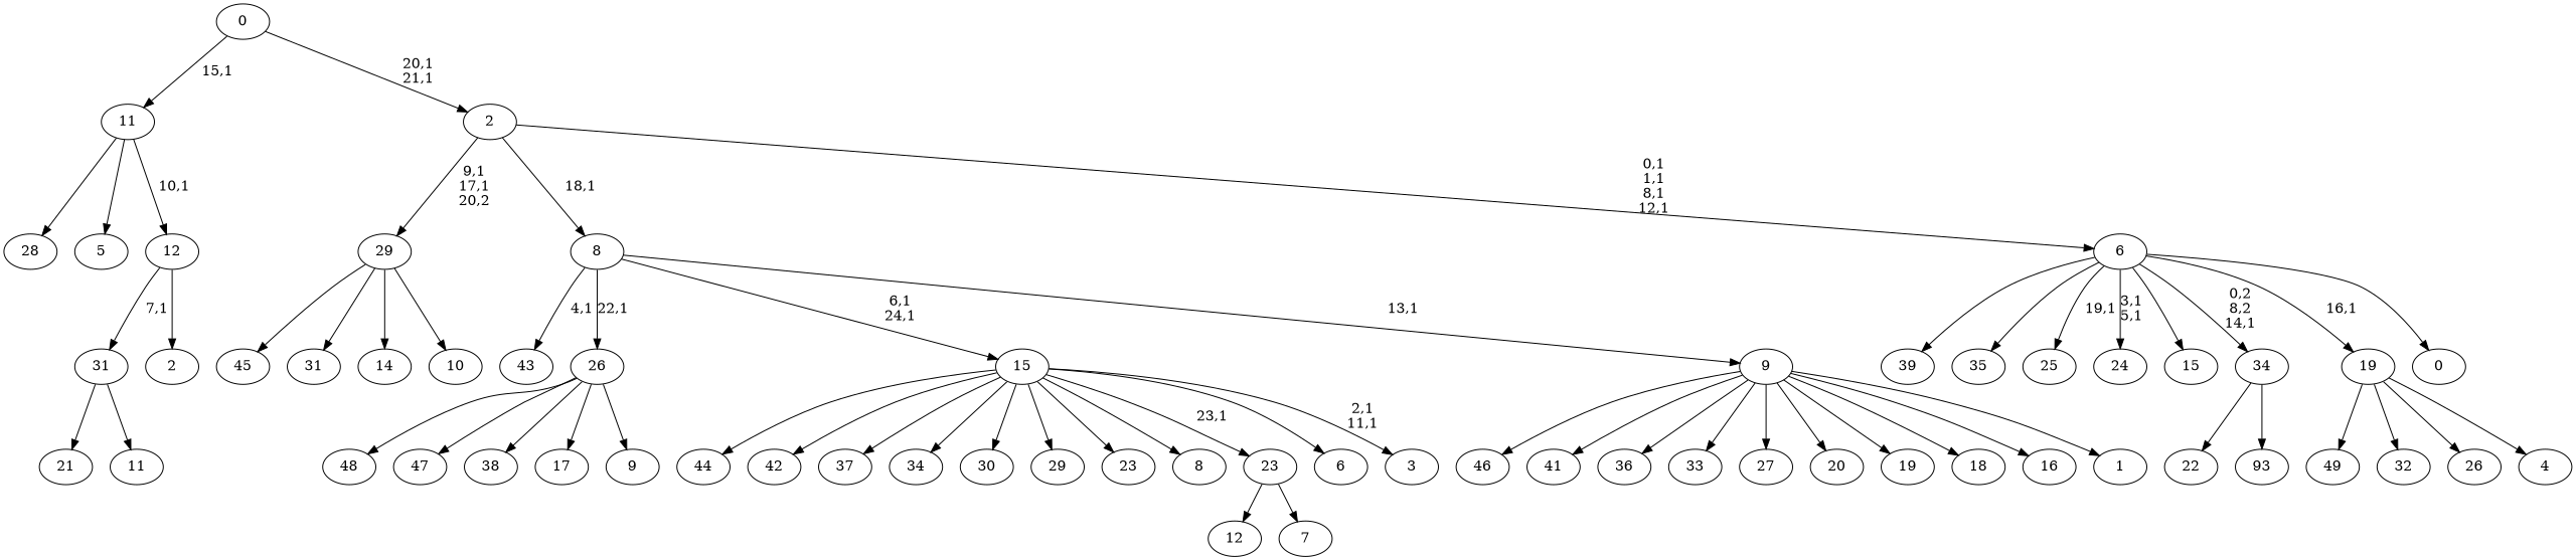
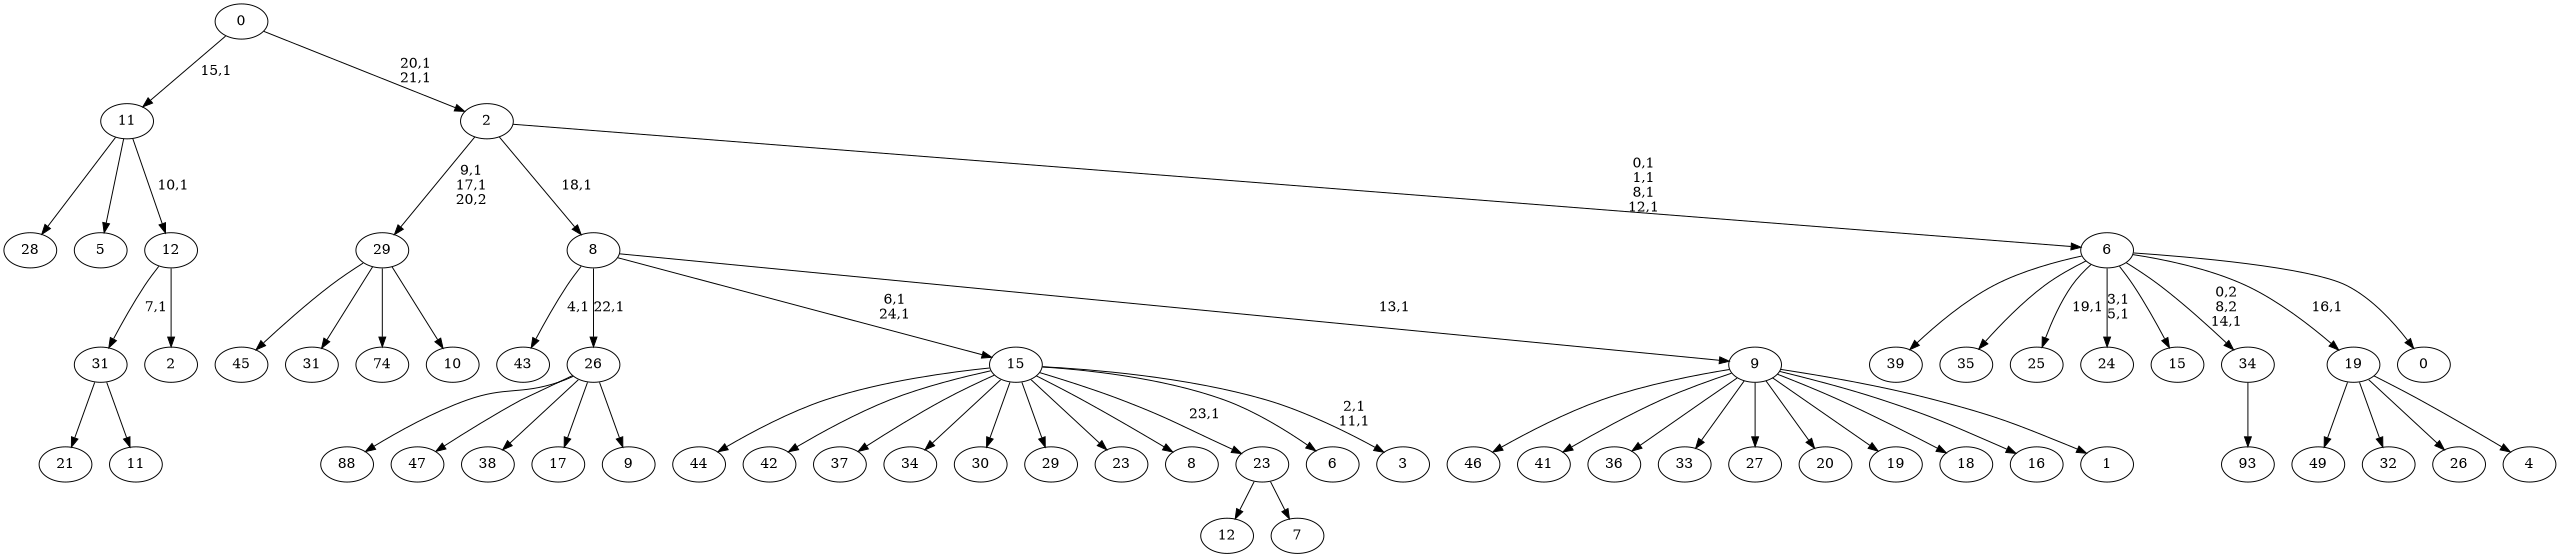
  digraph {
    n1 [label=49]
-   n2 [label=48]
+   n2 [label=88]
    n3 [label=47]
    n4 [label=46]
    n5 [label=45]
    n6 [label=44]
    n7 [label=43]
    n8 [label=42]
    n9 [label=41]
    n10 [label=39]
    n11 [label=38]
    n12 [label=37]
    n13 [label=36]
    n14 [label=35]
    n15 [label=34]
    n16 [label=33]
    n17 [label=32]
    n18 [label=31]
    n19 [label=30]
    n20 [label=29]
    n21 [label=28]
    n22 [label=27]
    n23 [label=26]
    n24 [label=25]
    n25 [label=24]
    n26 [label=23]
-   n27 [label=22]
    n28 [label=21]
    n29 [label=20]
    n30 [label=19]
    n31 [label=18]
    n32 [label=17]
    n33 [label=16]
    n34 [label=15]
-   n35 [label=14]
+   n35 [label=74]
    n36 [label=93]
    34
    n38 [label=12]
    n39 [label=11]
    31
    n41 [label=10]
    29
    n43 [label=9]
    26
    n45 [label=8]
    n46 [label=7]
    23
    n48 [label=6]
    n49 [label=5]
    n50 [label=4]
    19
    n52 [label=3]
    15
    n54 [label=2]
    12
    11
    n57 [label=1]
    9
    8
    n60 [label=0]
    6
    2
    0
-   34 -> n27
    34 -> n36
    31 -> n28
    31 -> n39
    29 -> n5
    29 -> n18
    29 -> n35
    29 -> n41
    26 -> n2
    26 -> n3
    26 -> n11
    26 -> n32
    26 -> n43
    23 -> n38
    23 -> n46
    19 -> n1
    19 -> n17
    19 -> n23
    19 -> n50
    15 -> n6
    15 -> n8
    15 -> n12
    15 -> n15
    15 -> n19
    15 -> n20
    15 -> n26
    15 -> n45
    15 -> 23 [label="23,1"]
    15 -> n48
    15 -> n52 [label="2,1\n11,1"]
    12 -> 31 [label="7,1"]
    12 -> n54
    11 -> n21
    11 -> n49
    11 -> 12 [label="10,1"]
    9 -> n4
    9 -> n9
    9 -> n13
    9 -> n16
    9 -> n22
    9 -> n29
    9 -> n30
    9 -> n31
    9 -> n33
    9 -> n57
    8 -> n7 [label="4,1"]
    8 -> 26 [label="22,1"]
    8 -> 15 [label="6,1\n24,1"]
    8 -> 9 [label="13,1"]
    6 -> n10
    6 -> n14
    6 -> n24 [label="19,1"]
    6 -> n25 [label="3,1\n5,1"]
    6 -> n34
    6 -> 34 [label="0,2\n8,2\n14,1"]
    6 -> 19 [label="16,1"]
    6 -> n60
    2 -> 29 [label="9,1\n17,1\n20,2"]
    2 -> 8 [label="18,1"]
    2 -> 6 [label="0,1\n1,1\n8,1\n12,1"]
    0 -> 11 [label="15,1"]
    0 -> 2 [label="20,1\n21,1"]
  }
